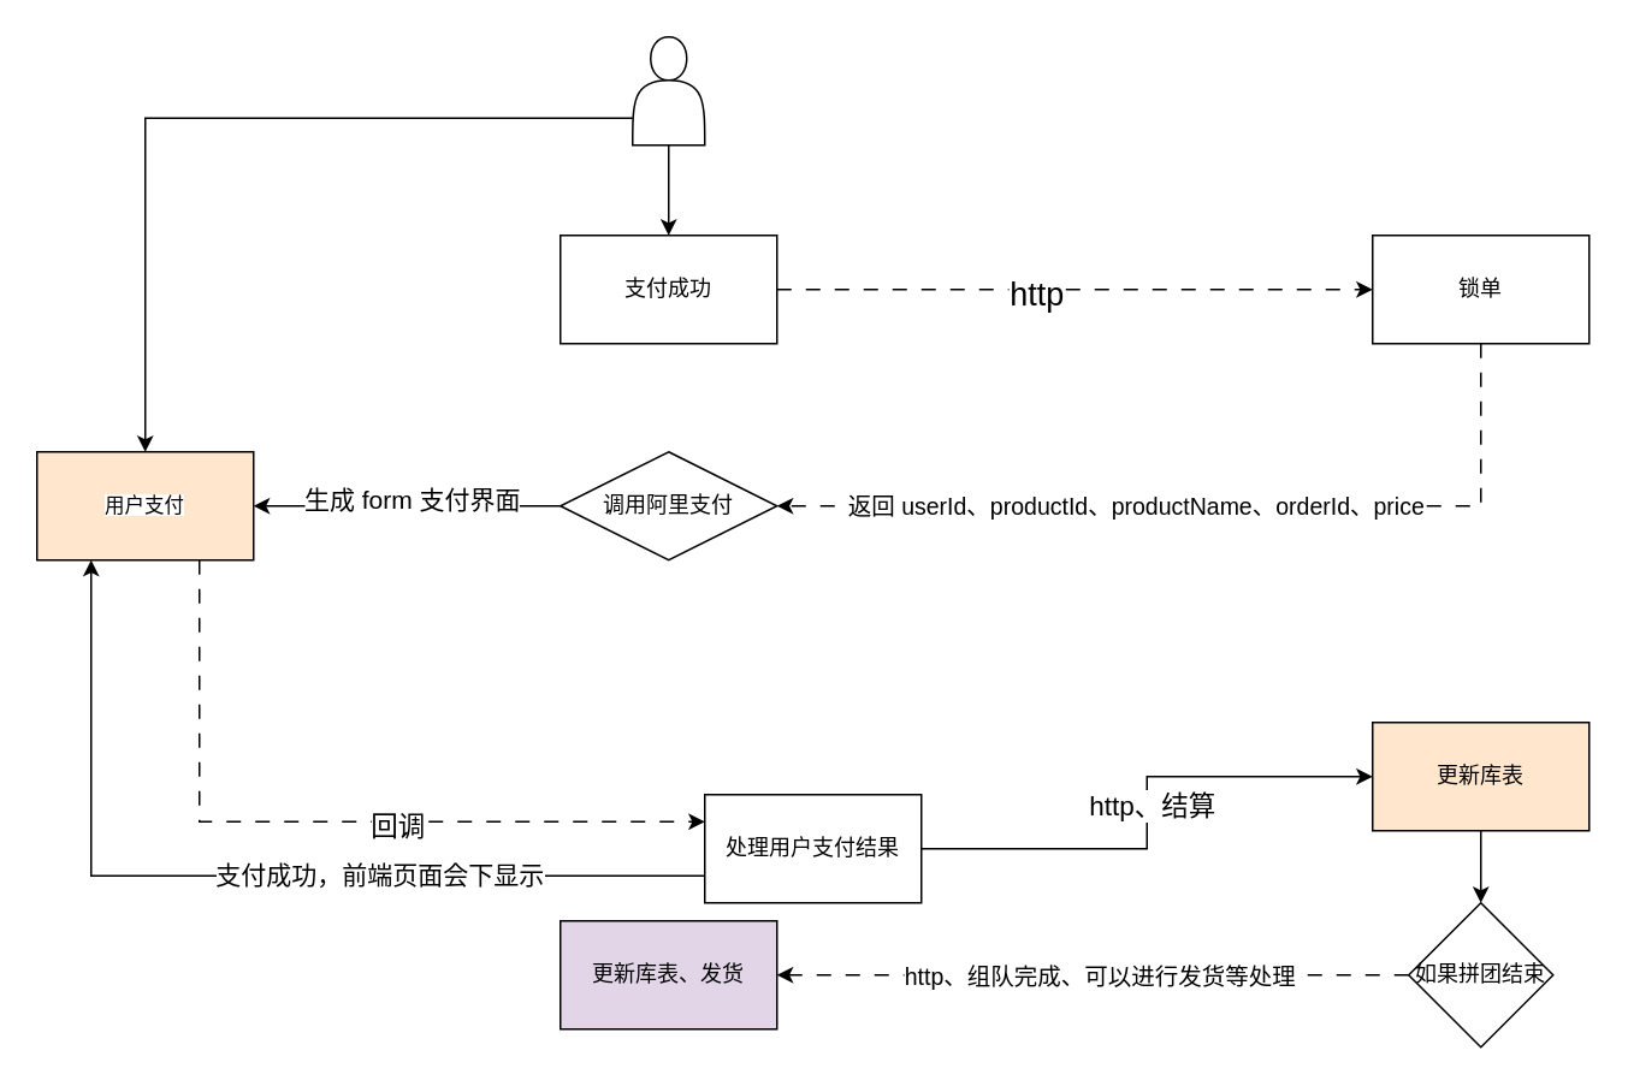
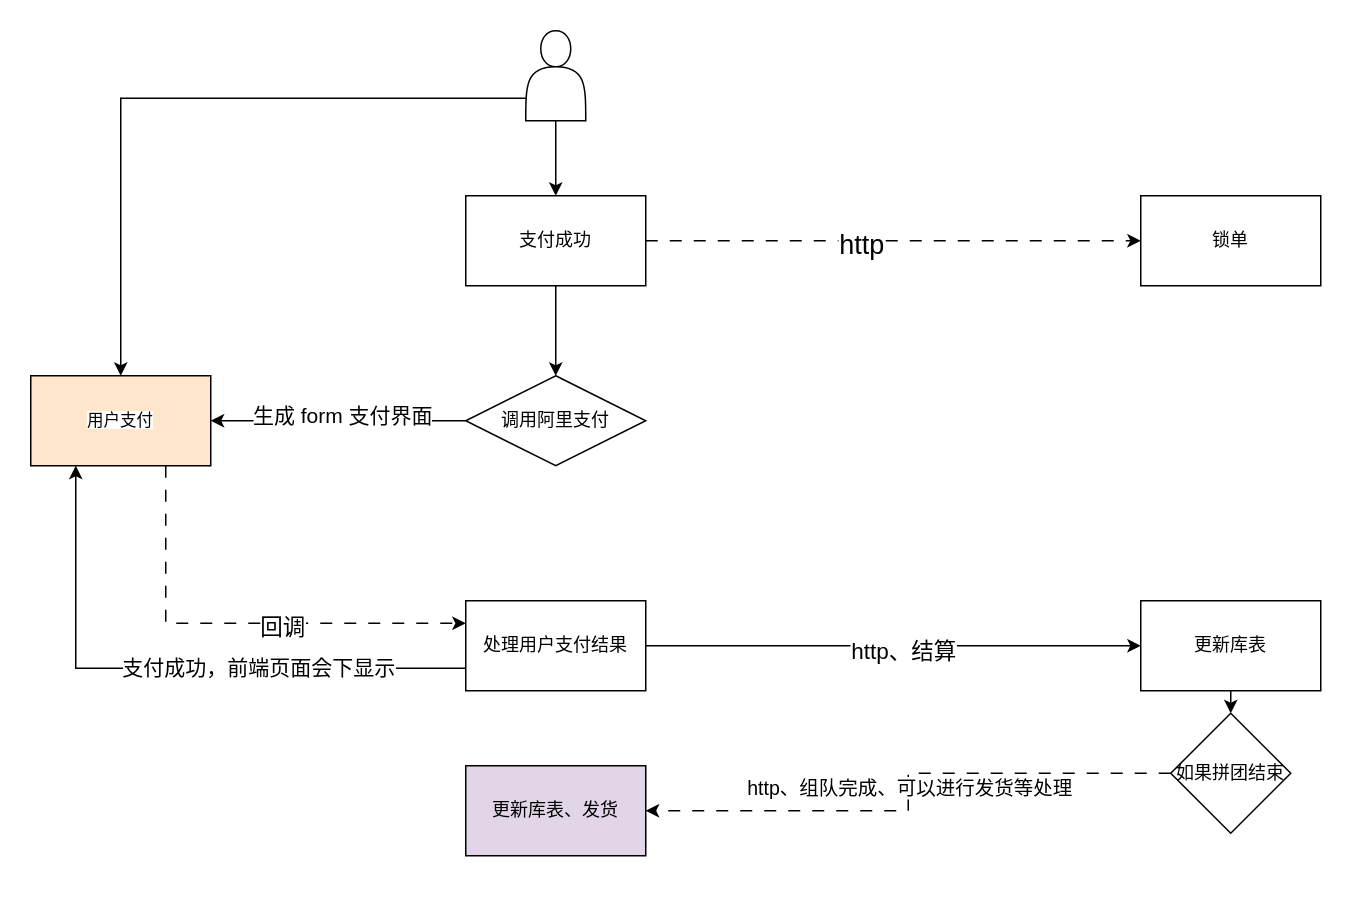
  <mxCell id="0" />
  <mxCell id="1" parent="0" />
  <mxCell id="2" style="edgeStyle=orthogonalEdgeStyle;rounded=0;orthogonalLoop=1;jettySize=auto;html=1;dashed=1;dashPattern=8 8;" edge="1" parent="1" source="5"><mxGeometry relative="1" as="geometry"><mxPoint x="760" y="160" as="targetPoint" /></mxGeometry></mxCell>
  <mxCell id="3" value="&lt;font style=&quot;font-size: 18px;&quot;&gt;http&lt;/font&gt;" style="edgeLabel;html=1;align=center;verticalAlign=middle;resizable=0;points=[];" vertex="1" connectable="0" parent="2"><mxGeometry x="-0.137" y="-2" relative="1" as="geometry"><mxPoint as="offset" /></mxGeometry></mxCell>
+ <mxCell id="4" style="edgeStyle=orthogonalEdgeStyle;rounded=0;orthogonalLoop=1;jettySize=auto;html=1;exitX=0.5;exitY=1;exitDx=0;exitDy=0;entryX=0.5;entryY=0;entryDx=0;entryDy=0;" edge="1" parent="1" source="5" target="11"><mxGeometry relative="1" as="geometry" /></mxCell>
  <mxCell id="5" value="支付成功" style="rounded=0;whiteSpace=wrap;html=1;" vertex="1" parent="1"><mxGeometry x="310" y="130" width="120" height="60" as="geometry" /></mxCell>
- <mxCell id="6" style="edgeStyle=orthogonalEdgeStyle;rounded=0;orthogonalLoop=1;jettySize=auto;html=1;entryX=1;entryY=0.5;entryDx=0;entryDy=0;dashed=1;dashPattern=8 8;" edge="1" parent="1" source="8" target="11"><mxGeometry relative="1" as="geometry"><mxPoint x="820" y="280" as="targetPoint" /><Array as="points"><mxPoint x="820" y="280" /></Array></mxGeometry></mxCell>
- <mxCell id="7" value="&lt;font style=&quot;font-size: 13px;&quot;&gt;返回 userId、productId、productName、orderId、price&lt;/font&gt;" style="edgeLabel;html=1;align=center;verticalAlign=middle;resizable=0;points=[];" vertex="1" connectable="0" parent="6"><mxGeometry x="0.275" y="-1" relative="1" as="geometry"><mxPoint x="24" as="offset" /></mxGeometry></mxCell>
  <mxCell id="8" value="锁单" style="rounded=0;whiteSpace=wrap;html=1;" vertex="1" parent="1"><mxGeometry x="760" y="130" width="120" height="60" as="geometry" /></mxCell>
  <mxCell id="9" style="edgeStyle=orthogonalEdgeStyle;rounded=0;orthogonalLoop=1;jettySize=auto;html=1;exitX=0;exitY=0.5;exitDx=0;exitDy=0;" edge="1" parent="1" source="11"><mxGeometry relative="1" as="geometry"><mxPoint x="140" y="280" as="targetPoint" /></mxGeometry></mxCell>
  <mxCell id="10" value="&lt;font style=&quot;font-size: 14px;&quot;&gt;生成 form 支付界面&lt;/font&gt;" style="edgeLabel;html=1;align=center;verticalAlign=middle;resizable=0;points=[];" vertex="1" connectable="0" parent="9"><mxGeometry x="-0.029" y="-4" relative="1" as="geometry"><mxPoint as="offset" /></mxGeometry></mxCell>
  <mxCell id="11" value="调用阿里支付" style="rhombus;whiteSpace=wrap;html=1;" vertex="1" parent="1"><mxGeometry x="310" y="250" width="120" height="60" as="geometry" /></mxCell>
  <mxCell id="12" style="edgeStyle=orthogonalEdgeStyle;rounded=0;orthogonalLoop=1;jettySize=auto;html=1;exitX=0.5;exitY=1;exitDx=0;exitDy=0;entryX=0.5;entryY=0;entryDx=0;entryDy=0;" edge="1" parent="1" source="14" target="5"><mxGeometry relative="1" as="geometry" /></mxCell>
  <mxCell id="13" style="edgeStyle=orthogonalEdgeStyle;rounded=0;orthogonalLoop=1;jettySize=auto;html=1;exitX=0;exitY=0.75;exitDx=0;exitDy=0;" edge="1" parent="1" source="14" target="17"><mxGeometry relative="1" as="geometry" /></mxCell>
  <mxCell id="14" value="" style="shape=actor;whiteSpace=wrap;html=1;" vertex="1" parent="1"><mxGeometry x="350" y="20" width="40" height="60" as="geometry" /></mxCell>
  <mxCell id="15" style="edgeStyle=orthogonalEdgeStyle;rounded=0;orthogonalLoop=1;jettySize=auto;html=1;exitX=0.75;exitY=1;exitDx=0;exitDy=0;entryX=0;entryY=0.25;entryDx=0;entryDy=0;dashed=1;dashPattern=8 8;" edge="1" parent="1" source="17" target="23"><mxGeometry relative="1" as="geometry" /></mxCell>
  <mxCell id="16" value="&lt;font style=&quot;font-size: 15px;&quot;&gt;回调&lt;/font&gt;" style="edgeLabel;html=1;align=center;verticalAlign=middle;resizable=0;points=[];" vertex="1" connectable="0" parent="15"><mxGeometry x="0.196" y="-1" relative="1" as="geometry"><mxPoint as="offset" /></mxGeometry></mxCell>
  <mxCell id="17" value="&lt;span style=&quot;font-size: 11px; text-wrap-mode: nowrap; background-color: rgb(255, 255, 255);&quot;&gt;用户支付&lt;/span&gt;" style="rounded=0;whiteSpace=wrap;html=1;fillColor=#ffe6cc;" vertex="1" parent="1"><mxGeometry x="20" y="250" width="120" height="60" as="geometry" /></mxCell>
  <mxCell id="18" style="edgeStyle=orthogonalEdgeStyle;rounded=0;orthogonalLoop=1;jettySize=auto;html=1;dashed=0;dashPattern=8 8;entryX=0;entryY=0.5;entryDx=0;entryDy=0;" edge="1" parent="1" source="23" target="25"><mxGeometry relative="1" as="geometry"><mxPoint x="770" y="430" as="targetPoint" /></mxGeometry></mxCell>
  <mxCell id="19" value="Text" style="edgeLabel;html=1;align=center;verticalAlign=middle;resizable=0;points=[];" vertex="1" connectable="0" parent="18"><mxGeometry x="0.036" relative="1" as="geometry"><mxPoint as="offset" /></mxGeometry></mxCell>
  <mxCell id="20" value="&lt;font style=&quot;font-size: 15px;&quot;&gt;http、结算&lt;/font&gt;" style="edgeLabel;html=1;align=center;verticalAlign=middle;resizable=0;points=[];" vertex="1" connectable="0" parent="18"><mxGeometry x="0.036" y="-2" relative="1" as="geometry"><mxPoint as="offset" /></mxGeometry></mxCell>
  <mxCell id="21" style="edgeStyle=orthogonalEdgeStyle;rounded=0;orthogonalLoop=1;jettySize=auto;html=1;exitX=0;exitY=0.75;exitDx=0;exitDy=0;entryX=0.25;entryY=1;entryDx=0;entryDy=0;" edge="1" parent="1" source="23" target="17"><mxGeometry relative="1" as="geometry" /></mxCell>
  <mxCell id="22" value="&lt;font style=&quot;font-size: 14px;&quot;&gt;支付成功，前端页面会下显示&lt;/font&gt;" style="edgeLabel;html=1;align=center;verticalAlign=middle;resizable=0;points=[];" vertex="1" connectable="0" parent="21"><mxGeometry x="-0.298" y="-1" relative="1" as="geometry"><mxPoint as="offset" /></mxGeometry></mxCell>
- <mxCell id="23" value="处理用户支付结果" style="rounded=0;whiteSpace=wrap;html=1;" vertex="1" parent="1"><mxGeometry x="390" y="440" width="120" height="60" as="geometry" /></mxCell>
+ <mxCell id="23" value="处理用户支付结果" style="rounded=0;whiteSpace=wrap;html=1;" vertex="1" parent="1"><mxGeometry x="310" y="400" width="120" height="60" as="geometry" /></mxCell>
  <mxCell id="24" style="edgeStyle=orthogonalEdgeStyle;rounded=0;orthogonalLoop=1;jettySize=auto;html=1;exitX=0.5;exitY=1;exitDx=0;exitDy=0;entryX=0.5;entryY=0;entryDx=0;entryDy=0;" edge="1" parent="1" source="25" target="28"><mxGeometry relative="1" as="geometry" /></mxCell>
- <mxCell id="25" value="更新库表" style="rounded=0;whiteSpace=wrap;html=1;fillColor=#ffe6cc;" vertex="1" parent="1"><mxGeometry x="760" y="400" width="120" height="60" as="geometry" /></mxCell>
+ <mxCell id="25" value="更新库表" style="rounded=0;whiteSpace=wrap;html=1;" vertex="1" parent="1"><mxGeometry x="760" y="400" width="120" height="60" as="geometry" /></mxCell>
  <mxCell id="26" style="edgeStyle=orthogonalEdgeStyle;rounded=0;orthogonalLoop=1;jettySize=auto;html=1;exitX=0;exitY=0.5;exitDx=0;exitDy=0;dashed=1;dashPattern=8 8;entryX=1;entryY=0.5;entryDx=0;entryDy=0;" edge="1" parent="1" source="28" target="29"><mxGeometry relative="1" as="geometry"><mxPoint x="440" y="540" as="targetPoint" /></mxGeometry></mxCell>
  <mxCell id="27" value="&lt;font style=&quot;font-size: 13px;&quot;&gt;http、组队完成、可以进行发货等处理&lt;/font&gt;" style="edgeLabel;html=1;align=center;verticalAlign=middle;resizable=0;points=[];" vertex="1" connectable="0" parent="26"><mxGeometry x="-0.02" relative="1" as="geometry"><mxPoint as="offset" /></mxGeometry></mxCell>
- <mxCell id="28" value="如果拼团结束" style="rhombus;whiteSpace=wrap;html=1;" vertex="1" parent="1"><mxGeometry x="780" y="500" width="80" height="80" as="geometry" /></mxCell>
+ <mxCell id="28" value="如果拼团结束" style="rhombus;whiteSpace=wrap;html=1;" vertex="1" parent="1"><mxGeometry x="780" y="475" width="80" height="80" as="geometry" /></mxCell>
  <mxCell id="29" value="更新库表、发货" style="rounded=0;whiteSpace=wrap;html=1;fillColor=#e1d5e7;" vertex="1" parent="1"><mxGeometry x="310" y="510" width="120" height="60" as="geometry" /></mxCell>
